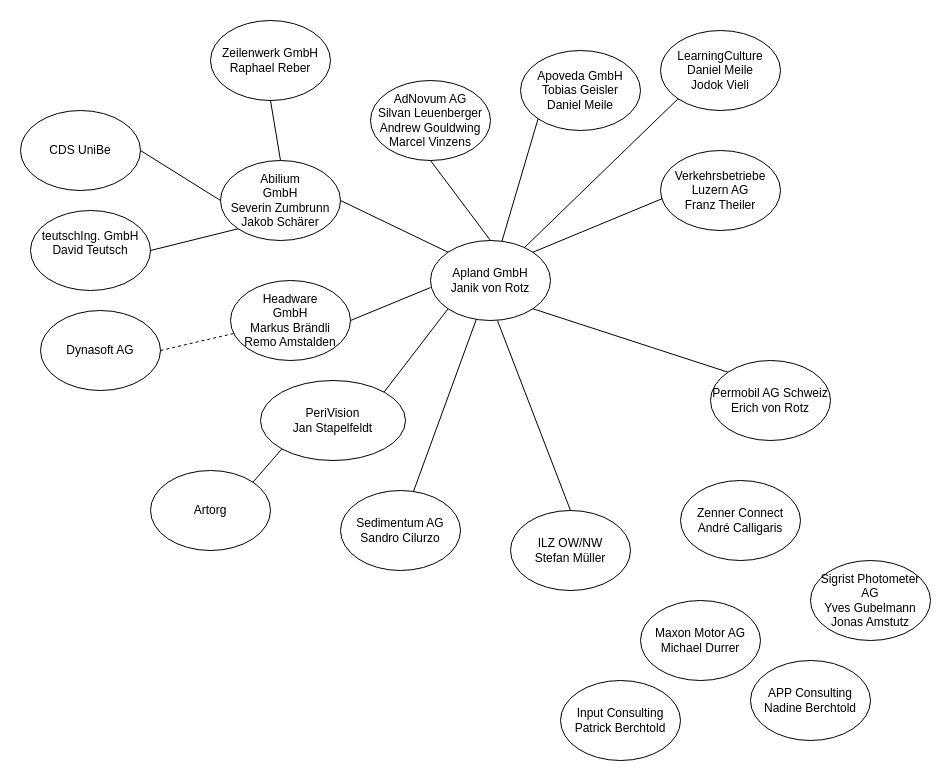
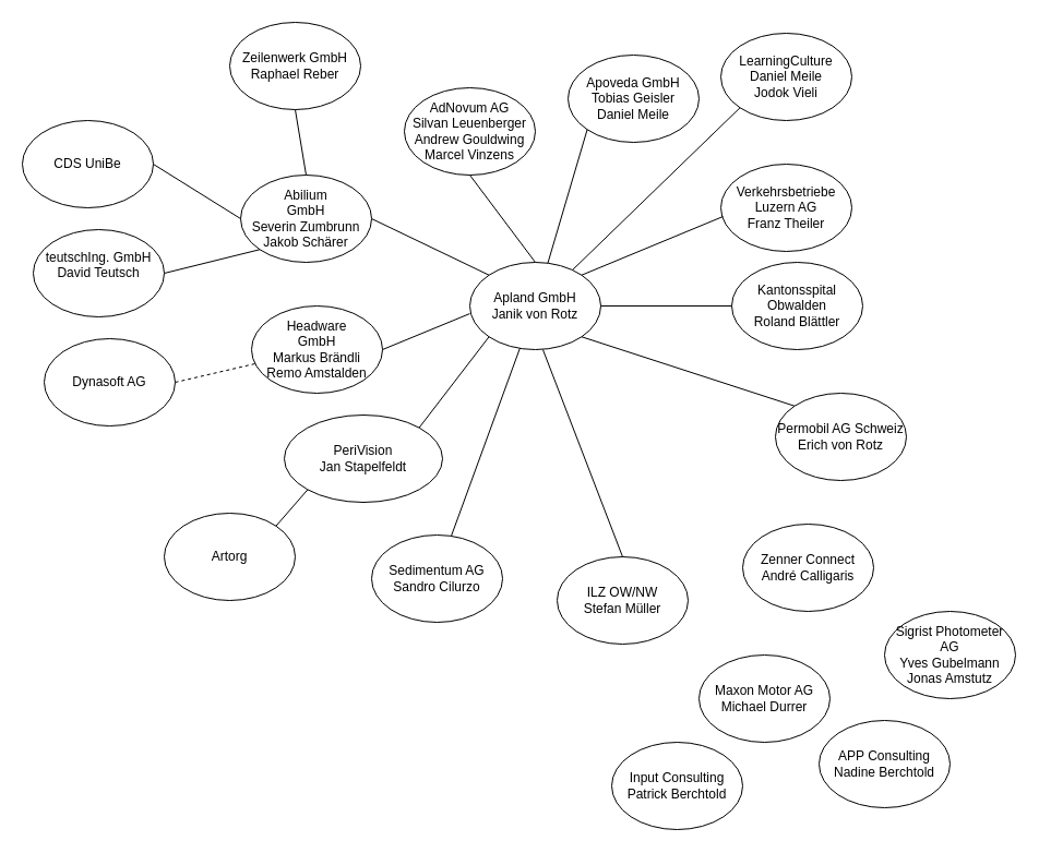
  <mxCell id="0" />
  <mxCell id="1" parent="0" />
  <mxCell id="2" value="&lt;div&gt;Apland GmbH&lt;br&gt;&lt;/div&gt;&lt;div&gt;Janik von Rotz&lt;/div&gt;" style="ellipse;whiteSpace=wrap;html=1;" parent="1" vertex="1"><mxGeometry x="430" y="240" width="120" height="80" as="geometry" /></mxCell>
  <mxCell id="3" value="&lt;div&gt;Abilium&lt;/div&gt;&lt;div&gt;GmbH&lt;/div&gt;&lt;div&gt;Severin Zumbrunn&lt;br&gt;Jakob Schärer&lt;br&gt;&lt;/div&gt;" style="ellipse;whiteSpace=wrap;html=1;" parent="1" vertex="1"><mxGeometry x="220" y="160" width="120" height="80" as="geometry" /></mxCell>
  <mxCell id="4" value="" style="endArrow=none;html=1;entryX=0;entryY=0;entryDx=0;entryDy=0;exitX=1;exitY=0.5;exitDx=0;exitDy=0;" parent="1" source="3" target="2" edge="1"><mxGeometry width="50" height="50" relative="1" as="geometry"><mxPoint x="220" y="410" as="sourcePoint" /><mxPoint x="270" y="360" as="targetPoint" /></mxGeometry></mxCell>
  <mxCell id="5" style="edgeStyle=orthogonalEdgeStyle;rounded=0;orthogonalLoop=1;jettySize=auto;html=1;exitX=0.5;exitY=1;exitDx=0;exitDy=0;" parent="1" source="3" target="3" edge="1"><mxGeometry relative="1" as="geometry" /></mxCell>
  <mxCell id="6" value="Headware&lt;br&gt;GmbH&lt;br&gt;Markus Brändli&lt;br&gt;Remo Amstalden" style="ellipse;whiteSpace=wrap;html=1;" parent="1" vertex="1"><mxGeometry x="230" y="280" width="120" height="80" as="geometry" /></mxCell>
  <mxCell id="7" value="Dynasoft AG" style="ellipse;whiteSpace=wrap;html=1;" parent="1" vertex="1"><mxGeometry x="40" y="310" width="120" height="80" as="geometry" /></mxCell>
  <mxCell id="8" value="" style="endArrow=none;html=1;exitX=1;exitY=0.5;exitDx=0;exitDy=0;entryX=0.025;entryY=0.663;entryDx=0;entryDy=0;entryPerimeter=0;dashed=1;" parent="1" source="7" target="6" edge="1"><mxGeometry width="50" height="50" relative="1" as="geometry"><mxPoint x="130" y="400" as="sourcePoint" /><mxPoint x="180" y="350" as="targetPoint" /></mxGeometry></mxCell>
  <mxCell id="9" value="" style="endArrow=none;html=1;exitX=1;exitY=0.5;exitDx=0;exitDy=0;entryX=0;entryY=0.588;entryDx=0;entryDy=0;entryPerimeter=0;" parent="1" source="6" target="2" edge="1"><mxGeometry width="50" height="50" relative="1" as="geometry"><mxPoint x="350" y="350" as="sourcePoint" /><mxPoint x="400" y="300" as="targetPoint" /></mxGeometry></mxCell>
  <mxCell id="10" value="CDS UniBe" style="ellipse;whiteSpace=wrap;html=1;" parent="1" vertex="1"><mxGeometry x="20" y="110" width="120" height="80" as="geometry" /></mxCell>
  <mxCell id="11" value="" style="endArrow=none;html=1;entryX=1;entryY=0.5;entryDx=0;entryDy=0;exitX=0;exitY=0.5;exitDx=0;exitDy=0;" parent="1" source="3" target="10" edge="1"><mxGeometry width="50" height="50" relative="1" as="geometry"><mxPoint x="390" y="130" as="sourcePoint" /><mxPoint x="440" y="80" as="targetPoint" /></mxGeometry></mxCell>
  <mxCell id="12" value="" style="endArrow=none;html=1;entryX=1;entryY=1;entryDx=0;entryDy=0;exitX=0;exitY=0;exitDx=0;exitDy=0;" parent="1" source="13" target="2" edge="1"><mxGeometry width="50" height="50" relative="1" as="geometry"><mxPoint x="580" y="370" as="sourcePoint" /><mxPoint x="630" y="320" as="targetPoint" /></mxGeometry></mxCell>
  <mxCell id="13" value="&lt;div&gt;Permobil AG Schweiz&lt;/div&gt;&lt;div&gt;Erich von Rotz&lt;br&gt;&lt;/div&gt;" style="ellipse;whiteSpace=wrap;html=1;" parent="1" vertex="1"><mxGeometry x="710" y="360" width="120" height="80" as="geometry" /></mxCell>
  <mxCell id="14" value="&lt;div&gt;Verkehrsbetriebe Luzern AG&lt;/div&gt;&lt;div&gt;Franz Theiler&lt;br&gt;&lt;/div&gt;" style="ellipse;whiteSpace=wrap;html=1;" parent="1" vertex="1"><mxGeometry x="660" y="150" width="120" height="80" as="geometry" /></mxCell>
  <mxCell id="15" value="" style="endArrow=none;html=1;exitX=1;exitY=0;exitDx=0;exitDy=0;entryX=0.017;entryY=0.6;entryDx=0;entryDy=0;entryPerimeter=0;" parent="1" source="2" target="14" edge="1"><mxGeometry width="50" height="50" relative="1" as="geometry"><mxPoint x="540" y="250" as="sourcePoint" /><mxPoint x="590" y="200" as="targetPoint" /></mxGeometry></mxCell>
  <mxCell id="16" value="&lt;div&gt;AdNovum AG&lt;/div&gt;&lt;div&gt;Silvan Leuenberger&lt;/div&gt;&lt;div&gt;Andrew Gouldwing&lt;/div&gt;&lt;div&gt;Marcel Vinzens&lt;br&gt;&lt;/div&gt;" style="ellipse;whiteSpace=wrap;html=1;" parent="1" vertex="1"><mxGeometry x="370" y="80" width="120" height="80" as="geometry" /></mxCell>
  <mxCell id="17" value="" style="endArrow=none;html=1;entryX=0.5;entryY=1;entryDx=0;entryDy=0;exitX=0.5;exitY=0;exitDx=0;exitDy=0;" parent="1" source="2" target="16" edge="1"><mxGeometry width="50" height="50" relative="1" as="geometry"><mxPoint x="460" y="230" as="sourcePoint" /><mxPoint x="510" y="180" as="targetPoint" /></mxGeometry></mxCell>
+ <mxCell id="18" value="&lt;div&gt;Kantonsspital Obwalden&lt;/div&gt;&lt;div&gt;Roland Blättler&lt;br&gt;&lt;/div&gt;" style="ellipse;whiteSpace=wrap;html=1;" parent="1" vertex="1"><mxGeometry x="670" y="240" width="120" height="80" as="geometry" /></mxCell>
+ <mxCell id="19" value="" style="endArrow=none;html=1;exitX=1;exitY=0.5;exitDx=0;exitDy=0;entryX=0;entryY=0.5;entryDx=0;entryDy=0;" parent="1" source="2" target="18" edge="1"><mxGeometry width="50" height="50" relative="1" as="geometry"><mxPoint x="620" y="330" as="sourcePoint" /><mxPoint x="670" y="280" as="targetPoint" /></mxGeometry></mxCell>
  <mxCell id="20" value="&lt;div&gt;ILZ OW/NW&lt;/div&gt;&lt;div&gt;Stefan Müller&lt;br&gt;&lt;/div&gt;" style="ellipse;whiteSpace=wrap;html=1;" parent="1" vertex="1"><mxGeometry x="510" y="510" width="120" height="80" as="geometry" /></mxCell>
  <mxCell id="21" value="" style="endArrow=none;html=1;entryX=0.558;entryY=1;entryDx=0;entryDy=0;entryPerimeter=0;exitX=0.5;exitY=0;exitDx=0;exitDy=0;" parent="1" source="20" target="2" edge="1"><mxGeometry width="50" height="50" relative="1" as="geometry"><mxPoint x="500" y="410" as="sourcePoint" /><mxPoint x="550" y="360" as="targetPoint" /></mxGeometry></mxCell>
  <mxCell id="22" value="&lt;div&gt;Apoveda GmbH&lt;/div&gt;&lt;div&gt;Tobias Geisler&lt;/div&gt;&lt;div&gt;Daniel Meile&lt;br&gt;&lt;/div&gt;" style="ellipse;whiteSpace=wrap;html=1;" parent="1" vertex="1"><mxGeometry x="520" y="50" width="120" height="80" as="geometry" /></mxCell>
  <mxCell id="23" value="" style="endArrow=none;html=1;entryX=0;entryY=1;entryDx=0;entryDy=0;" parent="1" source="2" target="22" edge="1"><mxGeometry width="50" height="50" relative="1" as="geometry"><mxPoint x="600" y="150" as="sourcePoint" /><mxPoint x="650" y="100" as="targetPoint" /></mxGeometry></mxCell>
  <mxCell id="24" value="&lt;div&gt;Sedimentum AG&lt;/div&gt;&lt;div&gt;Sandro Cilurzo&lt;br&gt;&lt;/div&gt;" style="ellipse;whiteSpace=wrap;html=1;" parent="1" vertex="1"><mxGeometry x="340" y="490" width="120" height="80" as="geometry" /></mxCell>
  <mxCell id="25" value="" style="endArrow=none;html=1;exitX=0.608;exitY=0.013;exitDx=0;exitDy=0;exitPerimeter=0;" parent="1" source="24" target="2" edge="1"><mxGeometry width="50" height="50" relative="1" as="geometry"><mxPoint x="510" y="580" as="sourcePoint" /><mxPoint x="560" y="530" as="targetPoint" /></mxGeometry></mxCell>
  <mxCell id="26" value="&lt;div&gt;PeriVision&lt;/div&gt;&lt;div&gt;Jan Stapelfeldt&lt;br&gt;&lt;/div&gt;" style="ellipse;whiteSpace=wrap;html=1;" vertex="1" parent="1"><mxGeometry x="260" y="380" width="145" height="80" as="geometry" /></mxCell>
  <mxCell id="27" value="" style="endArrow=none;html=1;exitX=1;exitY=0;exitDx=0;exitDy=0;entryX=0;entryY=1;entryDx=0;entryDy=0;" edge="1" parent="1" source="26" target="2"><mxGeometry width="50" height="50" relative="1" as="geometry"><mxPoint x="462.96" y="491.04" as="sourcePoint" /><mxPoint x="492.692" y="329.702" as="targetPoint" /></mxGeometry></mxCell>
  <mxCell id="28" value="Artorg" style="ellipse;whiteSpace=wrap;html=1;" vertex="1" parent="1"><mxGeometry x="150" y="470" width="120" height="80" as="geometry" /></mxCell>
  <mxCell id="29" value="" style="endArrow=none;html=1;exitX=1;exitY=0;exitDx=0;exitDy=0;entryX=0;entryY=1;entryDx=0;entryDy=0;" edge="1" parent="1" source="28" target="26"><mxGeometry width="50" height="50" relative="1" as="geometry"><mxPoint x="170" y="360" as="sourcePoint" /><mxPoint x="243" y="343.04" as="targetPoint" /></mxGeometry></mxCell>
  <mxCell id="30" value="&lt;div&gt;Zeilenwerk GmbH&lt;/div&gt;&lt;div&gt;Raphael Reber&lt;br&gt;&lt;/div&gt;" style="ellipse;whiteSpace=wrap;html=1;" vertex="1" parent="1"><mxGeometry x="210" y="20" width="120" height="80" as="geometry" /></mxCell>
  <mxCell id="31" value="" style="endArrow=none;html=1;entryX=0.5;entryY=1;entryDx=0;entryDy=0;exitX=0.5;exitY=0;exitDx=0;exitDy=0;" edge="1" parent="1" source="3" target="30"><mxGeometry width="50" height="50" relative="1" as="geometry"><mxPoint x="247.574" y="181.716" as="sourcePoint" /><mxPoint x="192.426" y="108.284" as="targetPoint" /></mxGeometry></mxCell>
  <mxCell id="32" value="&lt;div&gt;teutschIng. GmbH&lt;/div&gt;&lt;div&gt;David Teutsch&lt;br&gt;&lt;br/&gt;    &lt;/div&gt;" style="ellipse;whiteSpace=wrap;html=1;" vertex="1" parent="1"><mxGeometry x="30" y="210" width="120" height="80" as="geometry" /></mxCell>
  <mxCell id="33" value="" style="endArrow=none;html=1;entryX=1;entryY=0.5;entryDx=0;entryDy=0;exitX=0;exitY=1;exitDx=0;exitDy=0;" edge="1" parent="1" source="3" target="32"><mxGeometry width="50" height="50" relative="1" as="geometry"><mxPoint x="230" y="210" as="sourcePoint" /><mxPoint x="160" y="200" as="targetPoint" /></mxGeometry></mxCell>
  <mxCell id="34" value="Zenner Connect&lt;br&gt;André Calligaris" style="ellipse;whiteSpace=wrap;html=1;" vertex="1" parent="1"><mxGeometry x="680" y="480" width="120" height="80" as="geometry" /></mxCell>
  <mxCell id="35" value="&lt;div&gt;LearningCulture&lt;br&gt;&lt;/div&gt;&lt;div&gt;Daniel Meile&lt;/div&gt;&lt;div&gt;Jodok Vieli&lt;br&gt;&lt;/div&gt;" style="ellipse;whiteSpace=wrap;html=1;" vertex="1" parent="1"><mxGeometry x="660" y="30" width="120" height="80" as="geometry" /></mxCell>
  <mxCell id="36" value="" style="endArrow=none;html=1;entryX=0;entryY=1;entryDx=0;entryDy=0;" edge="1" parent="1" source="2" target="35"><mxGeometry width="50" height="50" relative="1" as="geometry"><mxPoint x="520" y="240" as="sourcePoint" /><mxPoint x="547.574" y="128.284" as="targetPoint" /></mxGeometry></mxCell>
  <mxCell id="37" value="&lt;div&gt;Maxon Motor AG&lt;/div&gt;&lt;div&gt;Michael Durrer&lt;br&gt;&lt;/div&gt;" style="ellipse;whiteSpace=wrap;html=1;" vertex="1" parent="1"><mxGeometry x="640" y="600" width="120" height="80" as="geometry" /></mxCell>
  <mxCell id="38" value="&lt;div&gt;Sigrist Photometer AG&lt;/div&gt;&lt;div&gt;Yves Gubelmann&lt;/div&gt;&lt;div&gt;Jonas Amstutz&lt;br&gt;&lt;/div&gt;" style="ellipse;whiteSpace=wrap;html=1;" vertex="1" parent="1"><mxGeometry x="810" y="560" width="120" height="80" as="geometry" /></mxCell>
  <mxCell id="39" value="&lt;div&gt;APP Consulting&lt;br&gt;&lt;/div&gt;&lt;div&gt;Nadine Berchtold&lt;br&gt;&lt;/div&gt;" style="ellipse;whiteSpace=wrap;html=1;" vertex="1" parent="1"><mxGeometry x="750" y="660" width="120" height="80" as="geometry" /></mxCell>
  <mxCell id="40" value="&lt;div&gt;Input Consulting&lt;/div&gt;&lt;div&gt;Patrick Berchtold&lt;br&gt;&lt;/div&gt;" style="ellipse;whiteSpace=wrap;html=1;" vertex="1" parent="1"><mxGeometry x="560" y="680" width="120" height="80" as="geometry" /></mxCell>
